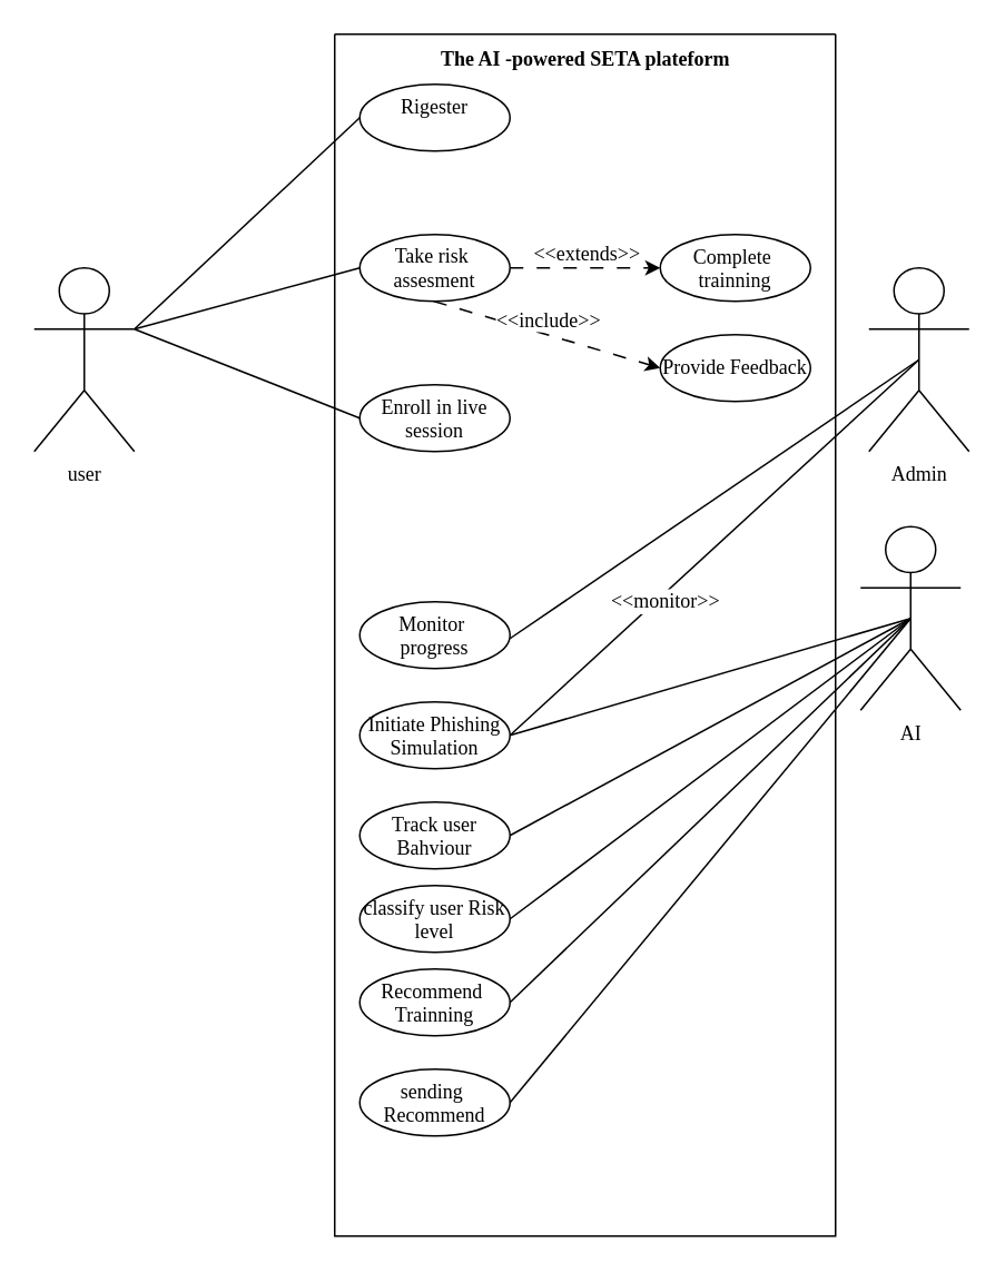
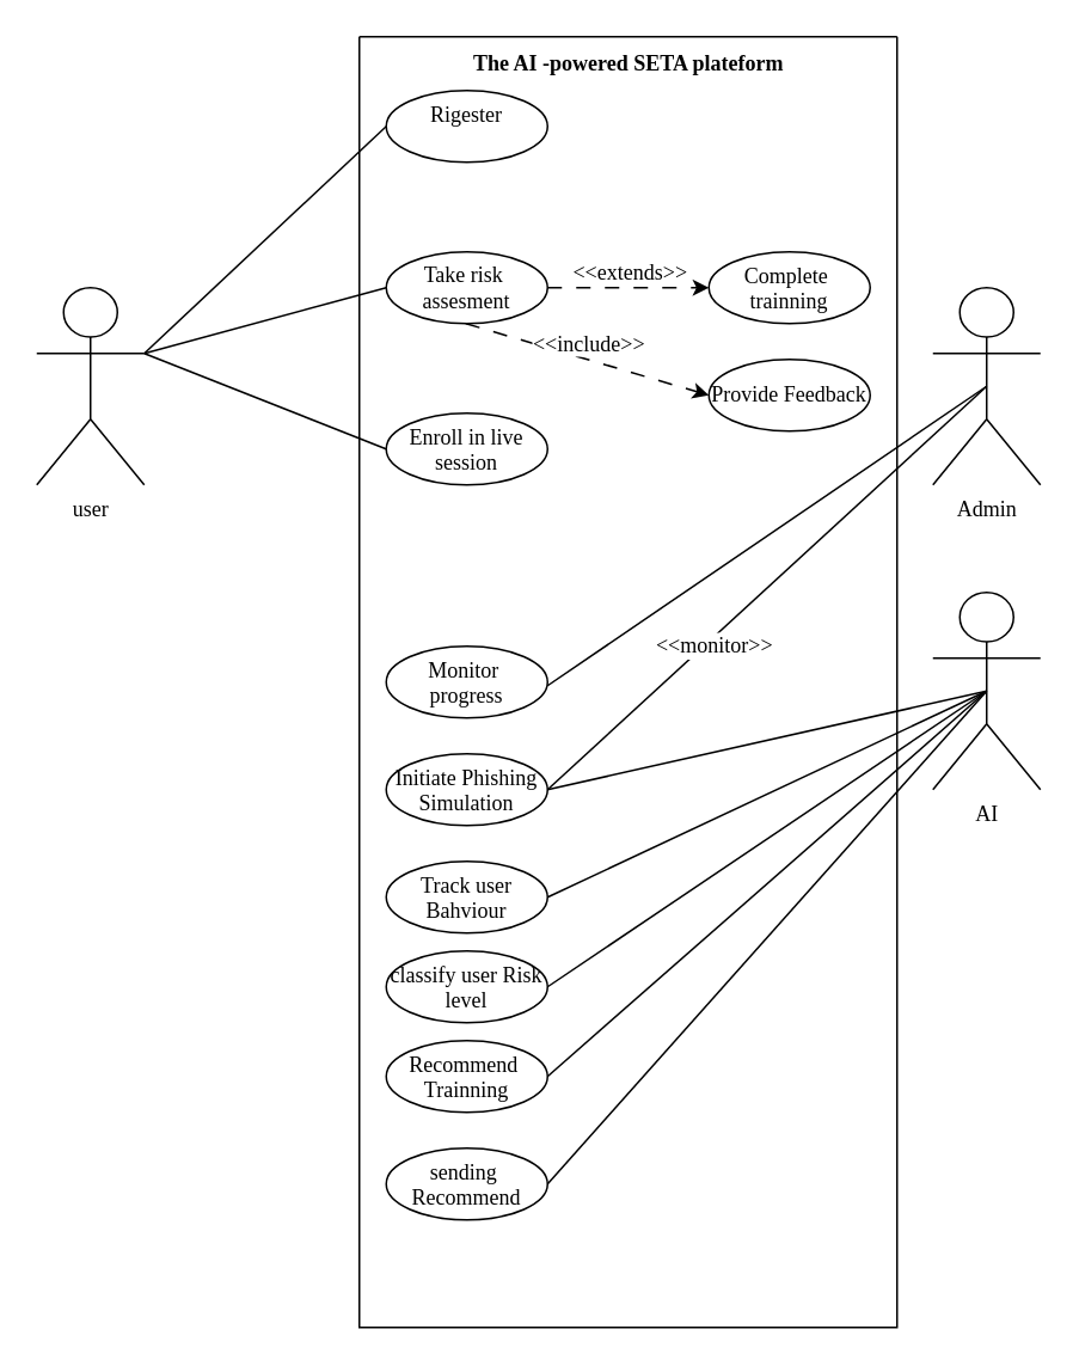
  <mxCell id="0" />
  <mxCell id="1" parent="0" />
  <mxCell id="2" value="user" style="shape=umlActor;verticalLabelPosition=bottom;verticalAlign=top;html=1;outlineConnect=0;hachureGap=4;fontFamily=Architects Daughter;fontSource=https%3A%2F%2Ffonts.googleapis.com%2Fcss%3Ffamily%3DArchitects%2BDaughter;" vertex="1" parent="1"><mxGeometry x="20" y="160" width="60" height="110" as="geometry" /></mxCell>
  <mxCell id="3" value="Admin" style="shape=umlActor;verticalLabelPosition=bottom;verticalAlign=top;html=1;outlineConnect=0;hachureGap=4;fontFamily=Architects Daughter;fontSource=https%3A%2F%2Ffonts.googleapis.com%2Fcss%3Ffamily%3DArchitects%2BDaughter;" vertex="1" parent="1"><mxGeometry x="520" y="160" width="60" height="110" as="geometry" /></mxCell>
  <mxCell id="4" value="" style="swimlane;startSize=0;hachureGap=4;strokeColor=default;align=center;verticalAlign=top;fontFamily=Architects Daughter;fontSource=https%3A%2F%2Ffonts.googleapis.com%2Fcss%3Ffamily%3DArchitects%2BDaughter;fontSize=12;fontColor=default;fillColor=default;" vertex="1" parent="1"><mxGeometry x="200" y="20" width="300" height="720" as="geometry" /></mxCell>
  <mxCell id="5" value="Rigester" style="ellipse;whiteSpace=wrap;html=1;hachureGap=4;strokeColor=default;align=center;verticalAlign=top;fontFamily=Architects Daughter;fontSource=https%3A%2F%2Ffonts.googleapis.com%2Fcss%3Ffamily%3DArchitects%2BDaughter;fontSize=12;fontColor=default;fillColor=default;" vertex="1" parent="4"><mxGeometry x="15" y="30" width="90" height="40" as="geometry" /></mxCell>
  <mxCell id="6" value="Take risk&amp;nbsp;&lt;div&gt;assesment&lt;/div&gt;" style="ellipse;html=1;hachureGap=4;strokeColor=default;align=center;verticalAlign=middle;fontFamily=Architects Daughter;fontSource=https%3A%2F%2Ffonts.googleapis.com%2Fcss%3Ffamily%3DArchitects%2BDaughter;fontSize=12;fontColor=default;fillColor=default;whiteSpace=wrap;spacing=1;" vertex="1" parent="4"><mxGeometry x="15" y="120" width="90" height="40" as="geometry" /></mxCell>
  <mxCell id="7" value="Complete&amp;nbsp;&lt;div&gt;trainning&lt;/div&gt;" style="ellipse;whiteSpace=wrap;html=1;hachureGap=4;strokeColor=default;align=center;verticalAlign=top;fontFamily=Architects Daughter;fontSource=https%3A%2F%2Ffonts.googleapis.com%2Fcss%3Ffamily%3DArchitects%2BDaughter;fontSize=12;fontColor=default;fillColor=default;" vertex="1" parent="4"><mxGeometry x="195" y="120" width="90" height="40" as="geometry" /></mxCell>
  <mxCell id="8" value="" style="endArrow=classic;html=1;rounded=0;hachureGap=4;fontFamily=Architects Daughter;fontSource=https%3A%2F%2Ffonts.googleapis.com%2Fcss%3Ffamily%3DArchitects%2BDaughter;fontSize=12;fontColor=default;dashed=1;dashPattern=8 8;exitX=1;exitY=0.5;exitDx=0;exitDy=0;entryX=0;entryY=0.5;entryDx=0;entryDy=0;" edge="1" parent="4" source="6" target="7"><mxGeometry relative="1" as="geometry"><mxPoint x="165" y="139.6" as="sourcePoint" /><mxPoint x="225" y="200" as="targetPoint" /></mxGeometry></mxCell>
  <mxCell id="9" value="&amp;lt;&amp;lt;extends&amp;gt;&amp;gt;" style="edgeLabel;resizable=0;html=1;;align=center;verticalAlign=bottom;hachureGap=4;strokeColor=default;fontFamily=Architects Daughter;fontSource=https%3A%2F%2Ffonts.googleapis.com%2Fcss%3Ffamily%3DArchitects%2BDaughter;fontSize=12;fontColor=default;fillColor=default;" connectable="0" vertex="1" parent="8"><mxGeometry relative="1" as="geometry" /></mxCell>
  <mxCell id="10" value="" style="endArrow=classic;html=1;rounded=0;hachureGap=4;fontFamily=Architects Daughter;fontSource=https%3A%2F%2Ffonts.googleapis.com%2Fcss%3Ffamily%3DArchitects%2BDaughter;fontSize=12;fontColor=default;dashed=1;dashPattern=8 8;exitX=0;exitY=0.5;exitDx=0;exitDy=0;entryX=0;entryY=0.5;entryDx=0;entryDy=0;" edge="1" parent="4" target="12"><mxGeometry relative="1" as="geometry"><mxPoint x="59.37" y="160" as="sourcePoint" /><mxPoint x="59.37" y="230" as="targetPoint" /></mxGeometry></mxCell>
  <mxCell id="11" value="&amp;lt;&amp;lt;include&amp;gt;&amp;gt;" style="edgeLabel;resizable=0;html=1;;align=center;verticalAlign=bottom;hachureGap=4;strokeColor=default;fontFamily=Architects Daughter;fontSource=https%3A%2F%2Ffonts.googleapis.com%2Fcss%3Ffamily%3DArchitects%2BDaughter;fontSize=12;fontColor=default;fillColor=default;" connectable="0" vertex="1" parent="10"><mxGeometry relative="1" as="geometry" /></mxCell>
  <mxCell id="12" value="Provide Feedback" style="ellipse;html=1;hachureGap=4;strokeColor=default;align=center;verticalAlign=middle;fontFamily=Architects Daughter;fontSource=https%3A%2F%2Ffonts.googleapis.com%2Fcss%3Ffamily%3DArchitects%2BDaughter;fontSize=12;fontColor=default;fillColor=default;whiteSpace=wrap;spacing=1;" vertex="1" parent="4"><mxGeometry x="195" y="180" width="90" height="40" as="geometry" /></mxCell>
  <mxCell id="13" value="The AI -powered SETA plateform" style="text;html=1;align=center;verticalAlign=middle;resizable=0;points=[];autosize=1;strokeColor=none;fillColor=none;fontFamily=Architects Daughter;fontSource=https%3A%2F%2Ffonts.googleapis.com%2Fcss%3Ffamily%3DArchitects%2BDaughter;fontSize=12;fontColor=default;fontStyle=1" vertex="1" parent="4"><mxGeometry x="45" width="210" height="30" as="geometry" /></mxCell>
  <mxCell id="14" value="Enroll in live session" style="ellipse;whiteSpace=wrap;html=1;hachureGap=4;strokeColor=default;align=center;verticalAlign=top;fontFamily=Architects Daughter;fontSource=https%3A%2F%2Ffonts.googleapis.com%2Fcss%3Ffamily%3DArchitects%2BDaughter;fontSize=12;fontColor=default;fillColor=default;" vertex="1" parent="4"><mxGeometry x="15" y="210" width="90" height="40" as="geometry" /></mxCell>
  <mxCell id="15" value="Monitor&amp;nbsp;&lt;div&gt;progress&lt;/div&gt;" style="ellipse;whiteSpace=wrap;html=1;hachureGap=4;strokeColor=default;align=center;verticalAlign=top;fontFamily=Architects Daughter;fontSource=https%3A%2F%2Ffonts.googleapis.com%2Fcss%3Ffamily%3DArchitects%2BDaughter;fontSize=12;fontColor=default;fillColor=default;" vertex="1" parent="4"><mxGeometry x="15" y="340" width="90" height="40" as="geometry" /></mxCell>
  <mxCell id="16" value="Initiate Phishing Simulation" style="ellipse;whiteSpace=wrap;html=1;hachureGap=4;strokeColor=default;align=center;verticalAlign=top;fontFamily=Architects Daughter;fontSource=https%3A%2F%2Ffonts.googleapis.com%2Fcss%3Ffamily%3DArchitects%2BDaughter;fontSize=12;fontColor=default;fillColor=default;" vertex="1" parent="4"><mxGeometry x="15" y="400" width="90" height="40" as="geometry" /></mxCell>
  <mxCell id="17" value="" style="endArrow=none;html=1;rounded=0;hachureGap=4;fontFamily=Architects Daughter;fontSource=https%3A%2F%2Ffonts.googleapis.com%2Fcss%3Ffamily%3DArchitects%2BDaughter;fontSize=12;fontColor=default;exitX=1;exitY=0.333;exitDx=0;exitDy=0;exitPerimeter=0;entryX=0.5;entryY=0.5;entryDx=0;entryDy=0;entryPerimeter=0;" edge="1" parent="4" target="3"><mxGeometry width="50" height="50" relative="1" as="geometry"><mxPoint x="105" y="362" as="sourcePoint" /><mxPoint x="240" y="230" as="targetPoint" /></mxGeometry></mxCell>
  <mxCell id="18" value="Track user Bahviour" style="ellipse;whiteSpace=wrap;html=1;hachureGap=4;strokeColor=default;align=center;verticalAlign=top;fontFamily=Architects Daughter;fontSource=https%3A%2F%2Ffonts.googleapis.com%2Fcss%3Ffamily%3DArchitects%2BDaughter;fontSize=12;fontColor=default;fillColor=default;" vertex="1" parent="4"><mxGeometry x="15" y="460" width="90" height="40" as="geometry" /></mxCell>
  <mxCell id="19" value="classify user Risk level" style="ellipse;whiteSpace=wrap;html=1;hachureGap=4;strokeColor=default;align=center;verticalAlign=top;fontFamily=Architects Daughter;fontSource=https%3A%2F%2Ffonts.googleapis.com%2Fcss%3Ffamily%3DArchitects%2BDaughter;fontSize=12;fontColor=default;fillColor=default;" vertex="1" parent="4"><mxGeometry x="15" y="510" width="90" height="40" as="geometry" /></mxCell>
  <mxCell id="20" value="Recommend&amp;nbsp;&lt;div&gt;Trainning&lt;/div&gt;" style="ellipse;whiteSpace=wrap;html=1;hachureGap=4;strokeColor=default;align=center;verticalAlign=top;fontFamily=Architects Daughter;fontSource=https%3A%2F%2Ffonts.googleapis.com%2Fcss%3Ffamily%3DArchitects%2BDaughter;fontSize=12;fontColor=default;fillColor=default;" vertex="1" parent="4"><mxGeometry x="15" y="560" width="90" height="40" as="geometry" /></mxCell>
  <mxCell id="21" value="sending&amp;nbsp;&lt;div&gt;Recommend&lt;/div&gt;" style="ellipse;whiteSpace=wrap;html=1;hachureGap=4;strokeColor=default;align=center;verticalAlign=top;fontFamily=Architects Daughter;fontSource=https%3A%2F%2Ffonts.googleapis.com%2Fcss%3Ffamily%3DArchitects%2BDaughter;fontSize=12;fontColor=default;fillColor=default;" vertex="1" parent="4"><mxGeometry x="15" y="620" width="90" height="40" as="geometry" /></mxCell>
  <mxCell id="22" value="" style="endArrow=none;html=1;rounded=0;hachureGap=4;fontFamily=Architects Daughter;fontSource=https%3A%2F%2Ffonts.googleapis.com%2Fcss%3Ffamily%3DArchitects%2BDaughter;fontSize=12;fontColor=default;exitX=1;exitY=0.333;exitDx=0;exitDy=0;exitPerimeter=0;entryX=0;entryY=0.5;entryDx=0;entryDy=0;" edge="1" parent="1" source="2" target="5"><mxGeometry width="50" height="50" relative="1" as="geometry"><mxPoint x="235" y="490" as="sourcePoint" /><mxPoint x="285" y="440" as="targetPoint" /></mxGeometry></mxCell>
  <mxCell id="23" value="" style="endArrow=none;html=1;rounded=0;hachureGap=4;fontFamily=Architects Daughter;fontSource=https%3A%2F%2Ffonts.googleapis.com%2Fcss%3Ffamily%3DArchitects%2BDaughter;fontSize=12;fontColor=default;entryX=0;entryY=0.5;entryDx=0;entryDy=0;exitX=1;exitY=0.333;exitDx=0;exitDy=0;exitPerimeter=0;" edge="1" parent="1" source="2" target="6"><mxGeometry width="50" height="50" relative="1" as="geometry"><mxPoint x="80" y="200" as="sourcePoint" /><mxPoint x="215" y="190" as="targetPoint" /></mxGeometry></mxCell>
  <mxCell id="24" value="" style="endArrow=none;html=1;rounded=0;hachureGap=4;fontFamily=Architects Daughter;fontSource=https%3A%2F%2Ffonts.googleapis.com%2Fcss%3Ffamily%3DArchitects%2BDaughter;fontSize=12;fontColor=default;entryX=0;entryY=0.5;entryDx=0;entryDy=0;exitX=1;exitY=0.333;exitDx=0;exitDy=0;exitPerimeter=0;" edge="1" parent="1" source="2" target="14"><mxGeometry width="50" height="50" relative="1" as="geometry"><mxPoint x="80" y="200" as="sourcePoint" /><mxPoint x="225" y="200" as="targetPoint" /></mxGeometry></mxCell>
- <mxCell id="25" value="AI" style="shape=umlActor;verticalLabelPosition=bottom;verticalAlign=top;html=1;outlineConnect=0;hachureGap=4;fontFamily=Architects Daughter;fontSource=https%3A%2F%2Ffonts.googleapis.com%2Fcss%3Ffamily%3DArchitects%2BDaughter;" vertex="1" parent="1"><mxGeometry x="515" y="315" width="60" height="110" as="geometry" /></mxCell>
+ <mxCell id="25" value="AI" style="shape=umlActor;verticalLabelPosition=bottom;verticalAlign=top;html=1;outlineConnect=0;hachureGap=4;fontFamily=Architects Daughter;fontSource=https%3A%2F%2Ffonts.googleapis.com%2Fcss%3Ffamily%3DArchitects%2BDaughter;" vertex="1" parent="1"><mxGeometry x="520" y="330" width="60" height="110" as="geometry" /></mxCell>
  <mxCell id="26" value="" style="endArrow=none;html=1;rounded=0;hachureGap=4;fontFamily=Architects Daughter;fontSource=https%3A%2F%2Ffonts.googleapis.com%2Fcss%3Ffamily%3DArchitects%2BDaughter;fontSize=12;fontColor=default;exitX=1;exitY=0.5;exitDx=0;exitDy=0;entryX=0.5;entryY=0.5;entryDx=0;entryDy=0;entryPerimeter=0;" edge="1" parent="1" source="16" target="3"><mxGeometry width="50" height="50" relative="1" as="geometry"><mxPoint x="315" y="392" as="sourcePoint" /><mxPoint x="550" y="210" as="targetPoint" /></mxGeometry></mxCell>
  <mxCell id="27" value="&amp;lt;&amp;lt;monitor&amp;gt;&amp;gt;" style="edgeLabel;html=1;align=center;verticalAlign=middle;resizable=0;points=[];hachureGap=4;strokeColor=default;fontFamily=Architects Daughter;fontSource=https%3A%2F%2Ffonts.googleapis.com%2Fcss%3Ffamily%3DArchitects%2BDaughter;fontSize=12;fontColor=default;fillColor=default;" vertex="1" connectable="0" parent="26"><mxGeometry x="-0.263" y="-3" relative="1" as="geometry"><mxPoint as="offset" /></mxGeometry></mxCell>
  <mxCell id="28" value="" style="endArrow=none;html=1;rounded=0;hachureGap=4;fontFamily=Architects Daughter;fontSource=https%3A%2F%2Ffonts.googleapis.com%2Fcss%3Ffamily%3DArchitects%2BDaughter;fontSize=12;fontColor=default;exitX=1;exitY=0.5;exitDx=0;exitDy=0;entryX=0.5;entryY=0.5;entryDx=0;entryDy=0;entryPerimeter=0;" edge="1" parent="1" source="18" target="25"><mxGeometry width="50" height="50" relative="1" as="geometry"><mxPoint x="305" y="605" as="sourcePoint" /><mxPoint x="550" y="380" as="targetPoint" /></mxGeometry></mxCell>
  <mxCell id="29" value="" style="endArrow=none;html=1;rounded=0;hachureGap=4;fontFamily=Architects Daughter;fontSource=https%3A%2F%2Ffonts.googleapis.com%2Fcss%3Ffamily%3DArchitects%2BDaughter;fontSize=12;fontColor=default;exitX=1;exitY=0.5;exitDx=0;exitDy=0;entryX=0.5;entryY=0.5;entryDx=0;entryDy=0;entryPerimeter=0;" edge="1" parent="1" source="19" target="25"><mxGeometry width="50" height="50" relative="1" as="geometry"><mxPoint x="315" y="510" as="sourcePoint" /><mxPoint x="560" y="395" as="targetPoint" /></mxGeometry></mxCell>
  <mxCell id="30" value="" style="endArrow=none;html=1;rounded=0;hachureGap=4;fontFamily=Architects Daughter;fontSource=https%3A%2F%2Ffonts.googleapis.com%2Fcss%3Ffamily%3DArchitects%2BDaughter;fontSize=12;fontColor=default;exitX=1;exitY=0.5;exitDx=0;exitDy=0;entryX=0.5;entryY=0.5;entryDx=0;entryDy=0;entryPerimeter=0;" edge="1" parent="1" source="20" target="25"><mxGeometry width="50" height="50" relative="1" as="geometry"><mxPoint x="315" y="560" as="sourcePoint" /><mxPoint x="560" y="395" as="targetPoint" /></mxGeometry></mxCell>
  <mxCell id="31" value="" style="endArrow=none;html=1;rounded=0;hachureGap=4;fontFamily=Architects Daughter;fontSource=https%3A%2F%2Ffonts.googleapis.com%2Fcss%3Ffamily%3DArchitects%2BDaughter;fontSize=12;fontColor=default;entryX=0.5;entryY=0.5;entryDx=0;entryDy=0;entryPerimeter=0;exitX=1;exitY=0.5;exitDx=0;exitDy=0;" edge="1" parent="1" source="21" target="25"><mxGeometry width="50" height="50" relative="1" as="geometry"><mxPoint x="315" y="610" as="sourcePoint" /><mxPoint x="560" y="395" as="targetPoint" /></mxGeometry></mxCell>
  <mxCell id="32" value="" style="endArrow=none;html=1;rounded=0;hachureGap=4;fontFamily=Architects Daughter;fontSource=https%3A%2F%2Ffonts.googleapis.com%2Fcss%3Ffamily%3DArchitects%2BDaughter;fontSize=12;fontColor=default;exitX=1;exitY=0.5;exitDx=0;exitDy=0;entryX=0.5;entryY=0.5;entryDx=0;entryDy=0;entryPerimeter=0;" edge="1" parent="1" source="16" target="25"><mxGeometry width="50" height="50" relative="1" as="geometry"><mxPoint x="305" y="450" as="sourcePoint" /><mxPoint x="550" y="335" as="targetPoint" /></mxGeometry></mxCell>
